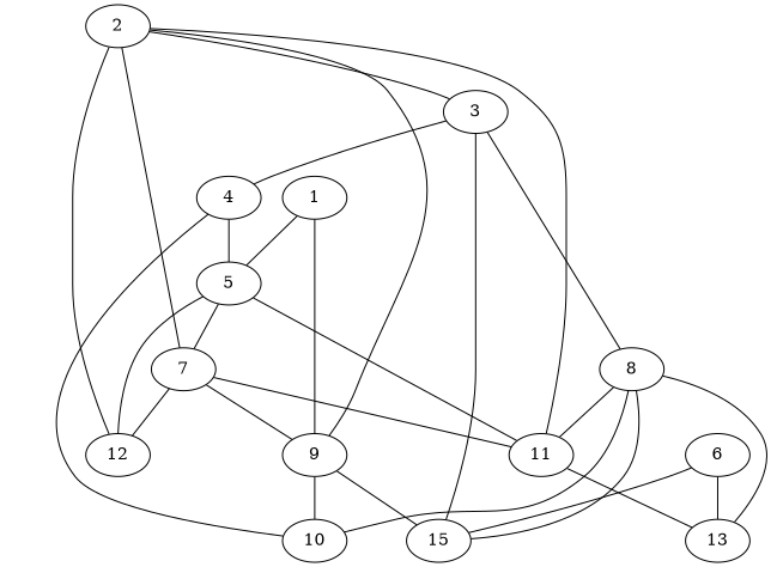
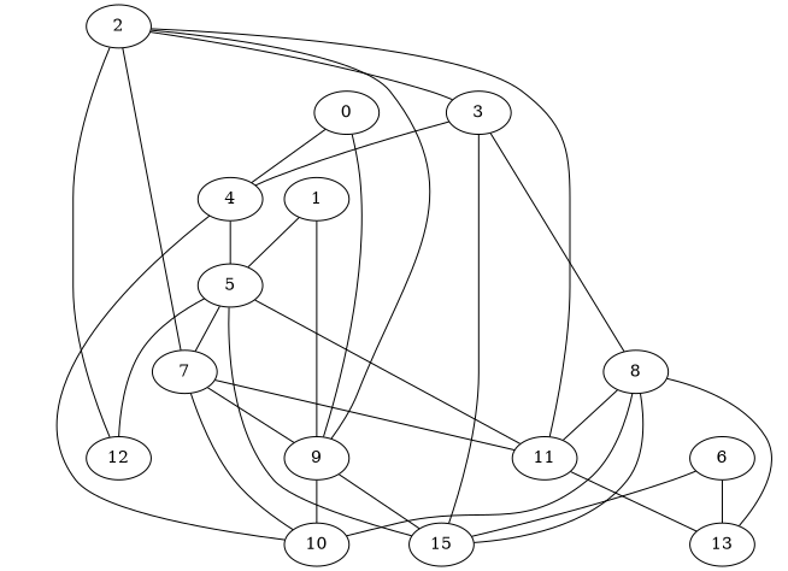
  strict graph {
    edge [weight=8]
+   0
    4
    9
    5
    10
    n6 [label=15]
    1
    7
    11
    12
    2
    3
    8
    13
    6
+   0 -- 4 [weight=7]
+   0 -- 9
    4 -- 5 [weight=6]
    4 -- 10 [weight=4]
    9 -- 10 [weight=9]
    9 -- n6 [weight=4]
+   5 -- n6 [weight=10]
    5 -- 7 [weight=4]
    5 -- 11 [weight=5]
    5 -- 12
    1 -- 9 [weight=4]
    1 -- 5 [weight=7]
    7 -- 9 [weight=7]
-   7 -- 12 [weight=6]
+   7 -- 10 [weight=6]
    7 -- 11
    11 -- 13
    2 -- 9 [weight=1]
    2 -- 7 [weight=7]
    2 -- 11 [weight=7]
    2 -- 12
    2 -- 3 [weight=4]
    3 -- 4
    3 -- n6 [weight=9]
    3 -- 8 [weight=1]
    8 -- 10 [weight=3]
    8 -- n6 [weight=1]
    8 -- 11 [weight=7]
    8 -- 13
    6 -- n6 [weight=4]
    6 -- 13 [weight=9]
  }
